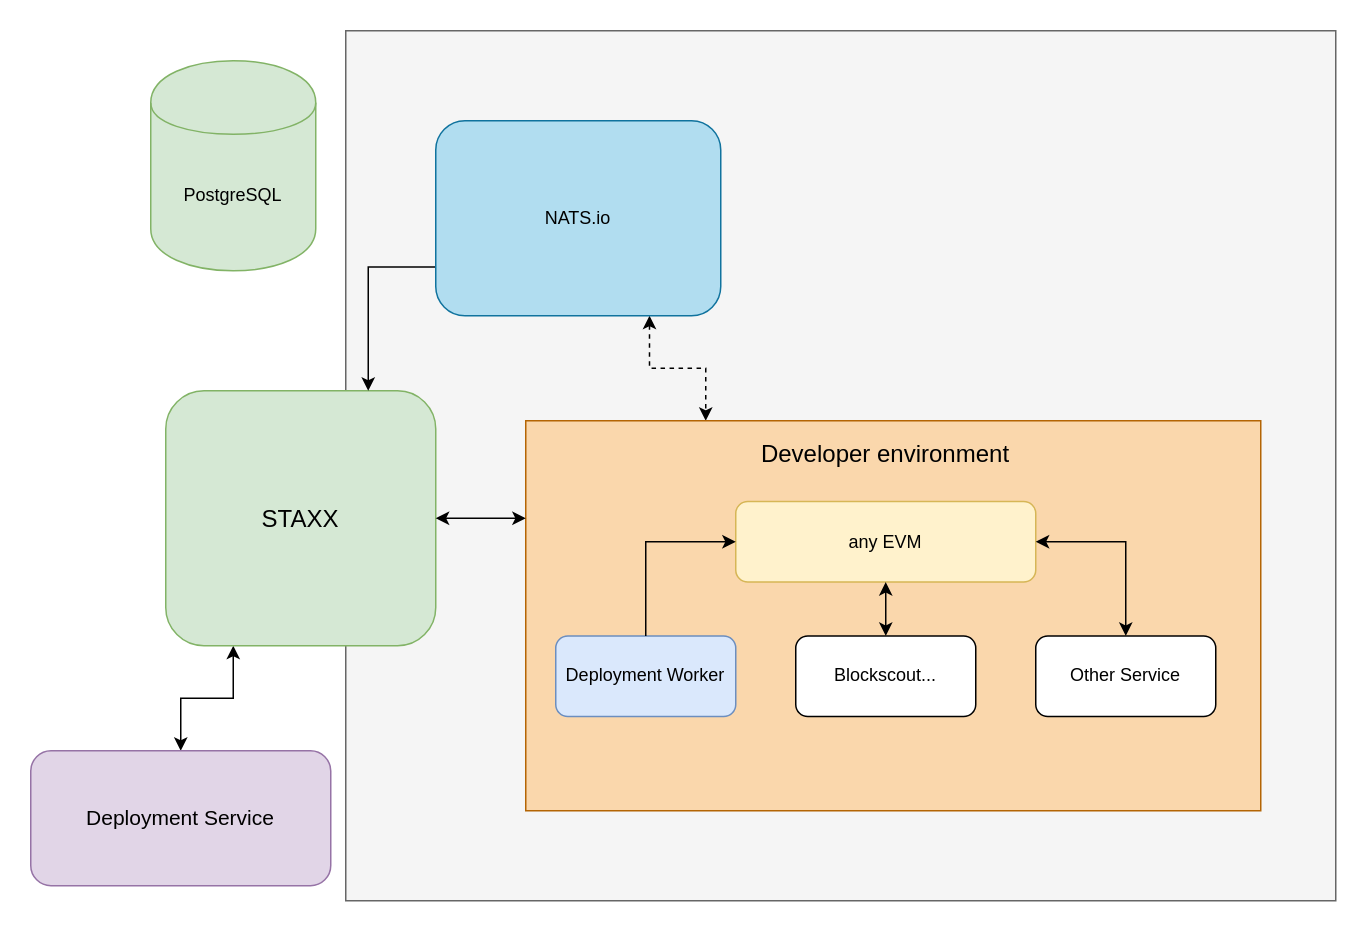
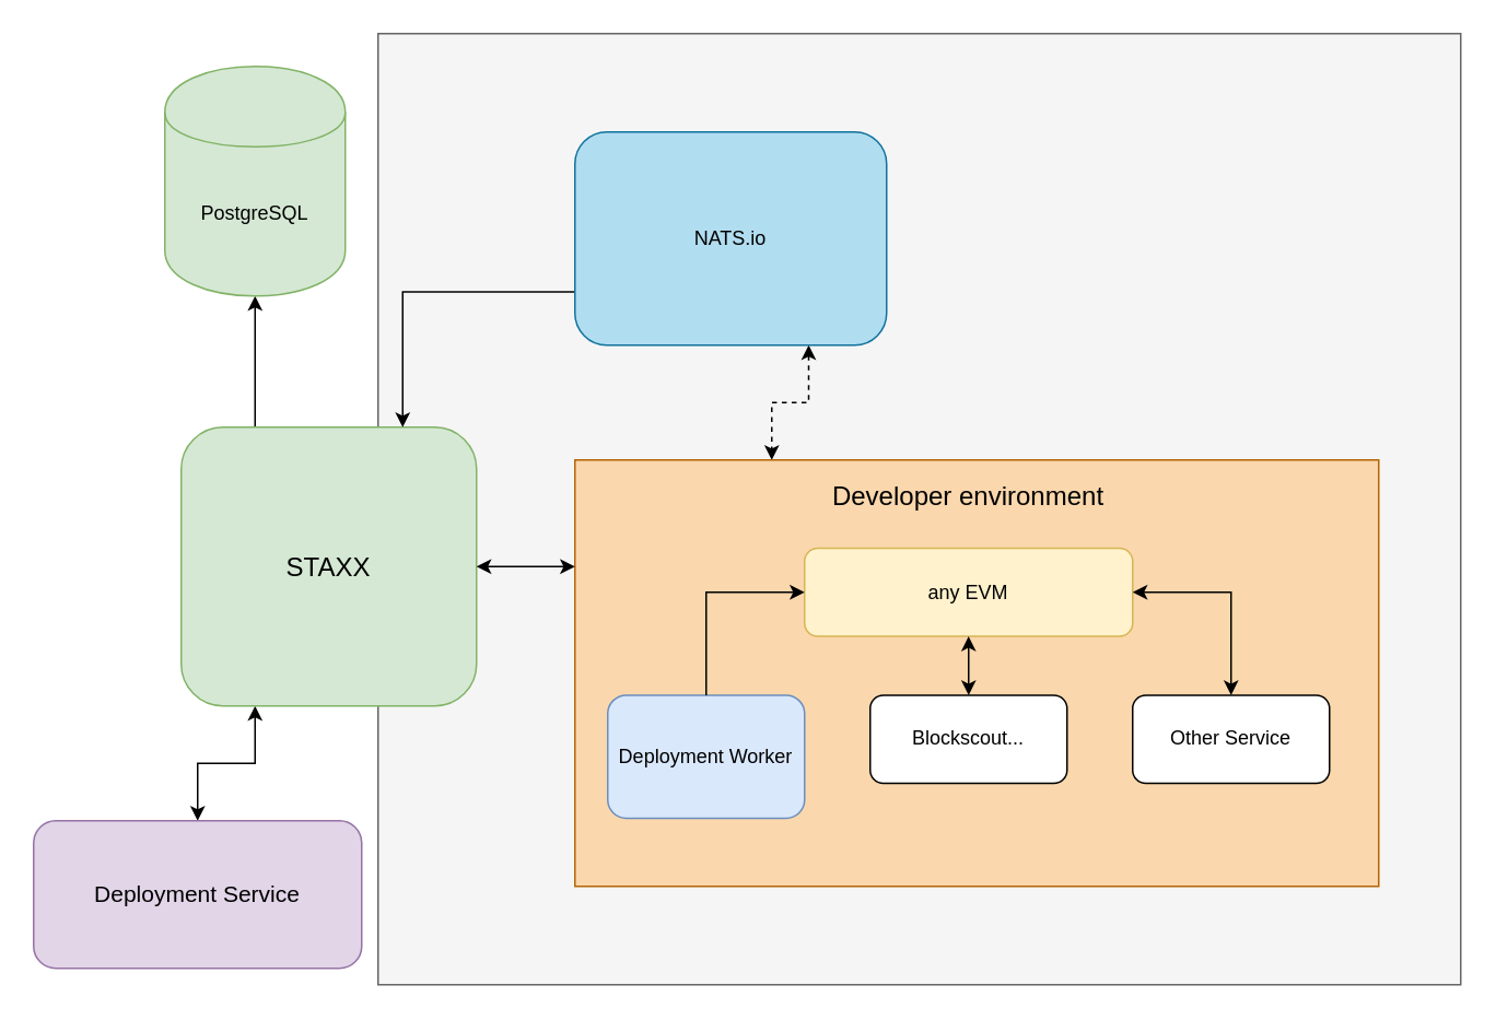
  <mxCell id="0" />
  <mxCell id="1" parent="0" />
  <mxCell id="2" value="" style="rounded=0;whiteSpace=wrap;html=1;fillColor=#f5f5f5;strokeColor=#666666;fontColor=#333333;" parent="1" vertex="1"><mxGeometry x="230" y="20" width="660" height="580" as="geometry" /></mxCell>
  <mxCell id="3" style="edgeStyle=orthogonalEdgeStyle;rounded=0;orthogonalLoop=1;jettySize=auto;html=1;exitX=0.25;exitY=1;exitDx=0;exitDy=0;entryX=0.5;entryY=0;entryDx=0;entryDy=0;startArrow=classic;startFill=1;" edge="1" parent="1" source="5" target="6"><mxGeometry relative="1" as="geometry" /></mxCell>
+ <mxCell id="4" style="edgeStyle=orthogonalEdgeStyle;rounded=0;orthogonalLoop=1;jettySize=auto;html=1;exitX=0.25;exitY=0;exitDx=0;exitDy=0;entryX=0.5;entryY=1;entryDx=0;entryDy=0;" edge="1" parent="1" source="5" target="10"><mxGeometry relative="1" as="geometry" /></mxCell>
  <mxCell id="5" value="&lt;font style=&quot;font-size: 16px&quot;&gt;STAXX&lt;/font&gt;" style="rounded=1;whiteSpace=wrap;html=1;fillColor=#d5e8d4;strokeColor=#82b366;" parent="1" vertex="1"><mxGeometry x="110" y="260" width="180" height="170" as="geometry" /></mxCell>
  <mxCell id="6" value="&lt;font style=&quot;font-size: 14px&quot;&gt;Deployment Service&lt;/font&gt;" style="rounded=1;whiteSpace=wrap;html=1;fillColor=#e1d5e7;strokeColor=#9673a6;" parent="1" vertex="1"><mxGeometry x="20" y="500" width="200" height="90" as="geometry" /></mxCell>
  <mxCell id="7" style="edgeStyle=orthogonalEdgeStyle;rounded=0;orthogonalLoop=1;jettySize=auto;html=1;exitX=0;exitY=0.75;exitDx=0;exitDy=0;entryX=0.75;entryY=0;entryDx=0;entryDy=0;" edge="1" parent="1" source="9" target="5"><mxGeometry relative="1" as="geometry" /></mxCell>
  <mxCell id="8" style="edgeStyle=orthogonalEdgeStyle;rounded=0;orthogonalLoop=1;jettySize=auto;html=1;exitX=0.75;exitY=1;exitDx=0;exitDy=0;entryX=0;entryY=0;entryDx=0;entryDy=0;startArrow=classic;startFill=1;dashed=1;" edge="1" parent="1" source="9" target="16"><mxGeometry relative="1" as="geometry" /></mxCell>
- <mxCell id="9" value="NATS.io" style="rounded=1;whiteSpace=wrap;html=1;fillColor=#b1ddf0;strokeColor=#10739e;" vertex="1" parent="1"><mxGeometry x="290" y="80" width="190" height="130" as="geometry" /></mxCell>
+ <mxCell id="9" value="NATS.io" style="rounded=1;whiteSpace=wrap;html=1;fillColor=#b1ddf0;strokeColor=#10739e;" vertex="1" parent="1"><mxGeometry x="350" y="80" width="190" height="130" as="geometry" /></mxCell>
  <mxCell id="10" value="PostgreSQL" style="shape=cylinder;whiteSpace=wrap;html=1;boundedLbl=1;backgroundOutline=1;fillColor=#d5e8d4;strokeColor=#82b366;" vertex="1" parent="1"><mxGeometry x="100" y="40" width="110" height="140" as="geometry" /></mxCell>
  <mxCell id="11" value="" style="group" vertex="1" connectable="0" parent="1"><mxGeometry x="350" y="280" width="490" height="260" as="geometry" /></mxCell>
  <mxCell id="12" value="" style="rounded=0;whiteSpace=wrap;html=1;fillColor=#fad7ac;strokeColor=#b46504;" vertex="1" parent="11"><mxGeometry width="490" height="260" as="geometry" /></mxCell>
- <mxCell id="13" value="Deployment Worker" style="rounded=1;whiteSpace=wrap;html=1;fillColor=#dae8fc;strokeColor=#6c8ebf;" parent="11" vertex="1"><mxGeometry x="20" y="143.448" width="120" height="53.793" as="geometry" /></mxCell>
+ <mxCell id="13" value="Deployment Worker" style="rounded=1;whiteSpace=wrap;html=1;fillColor=#dae8fc;strokeColor=#6c8ebf;" parent="11" vertex="1"><mxGeometry x="20" y="143.448" width="120" height="75" as="geometry" /></mxCell>
  <mxCell id="14" value="any EVM" style="rounded=1;whiteSpace=wrap;html=1;fillColor=#fff2cc;strokeColor=#d6b656;" parent="11" vertex="1"><mxGeometry x="140" y="53.793" width="200" height="53.793" as="geometry" /></mxCell>
  <mxCell id="15" style="edgeStyle=orthogonalEdgeStyle;rounded=0;orthogonalLoop=1;jettySize=auto;html=1;exitX=0.5;exitY=0;exitDx=0;exitDy=0;entryX=0;entryY=0.5;entryDx=0;entryDy=0;startArrow=none;startFill=0;" edge="1" parent="11" source="13" target="14"><mxGeometry relative="1" as="geometry" /></mxCell>
  <mxCell id="16" value="&lt;font style=&quot;font-size: 16px&quot;&gt;Developer environment&lt;/font&gt;" style="text;html=1;strokeColor=none;fillColor=none;align=center;verticalAlign=middle;whiteSpace=wrap;rounded=0;" vertex="1" parent="11"><mxGeometry x="120" width="240" height="44.828" as="geometry" /></mxCell>
  <mxCell id="17" style="edgeStyle=orthogonalEdgeStyle;rounded=0;orthogonalLoop=1;jettySize=auto;html=1;exitX=0.5;exitY=0;exitDx=0;exitDy=0;entryX=1;entryY=0.5;entryDx=0;entryDy=0;startArrow=classic;startFill=1;" edge="1" parent="11" source="18" target="14"><mxGeometry relative="1" as="geometry" /></mxCell>
  <mxCell id="18" value="Other Service" style="rounded=1;whiteSpace=wrap;html=1;" vertex="1" parent="11"><mxGeometry x="340" y="143.448" width="120" height="53.793" as="geometry" /></mxCell>
  <mxCell id="19" style="edgeStyle=orthogonalEdgeStyle;rounded=0;orthogonalLoop=1;jettySize=auto;html=1;exitX=0.5;exitY=0;exitDx=0;exitDy=0;entryX=0.5;entryY=1;entryDx=0;entryDy=0;startArrow=classic;startFill=1;" edge="1" parent="11" source="20" target="14"><mxGeometry relative="1" as="geometry" /></mxCell>
  <mxCell id="20" value="Blockscout..." style="rounded=1;whiteSpace=wrap;html=1;" vertex="1" parent="11"><mxGeometry x="180" y="143.448" width="120" height="53.793" as="geometry" /></mxCell>
  <mxCell id="21" style="edgeStyle=orthogonalEdgeStyle;rounded=0;orthogonalLoop=1;jettySize=auto;html=1;exitX=0;exitY=0.25;exitDx=0;exitDy=0;entryX=1;entryY=0.5;entryDx=0;entryDy=0;startArrow=classic;startFill=1;" edge="1" parent="1" source="12" target="5"><mxGeometry relative="1" as="geometry" /></mxCell>
